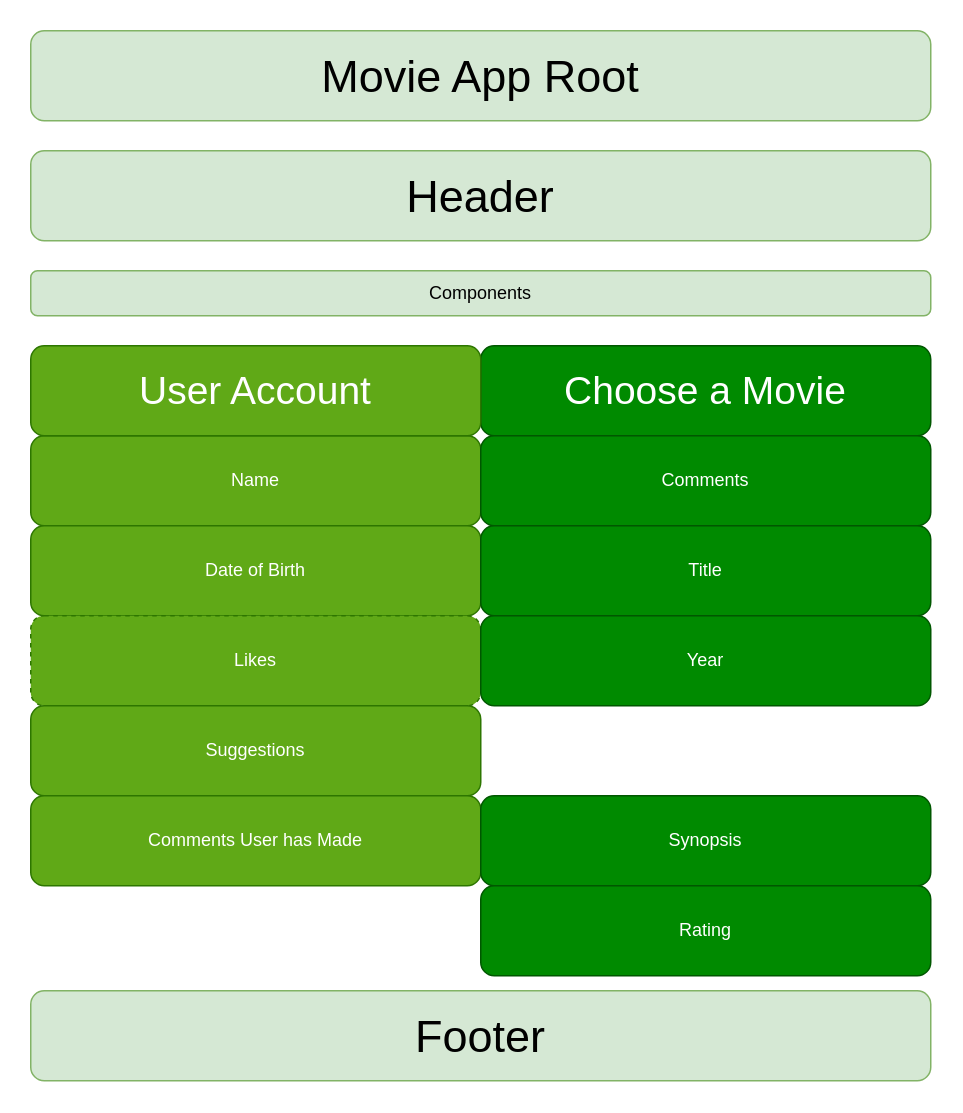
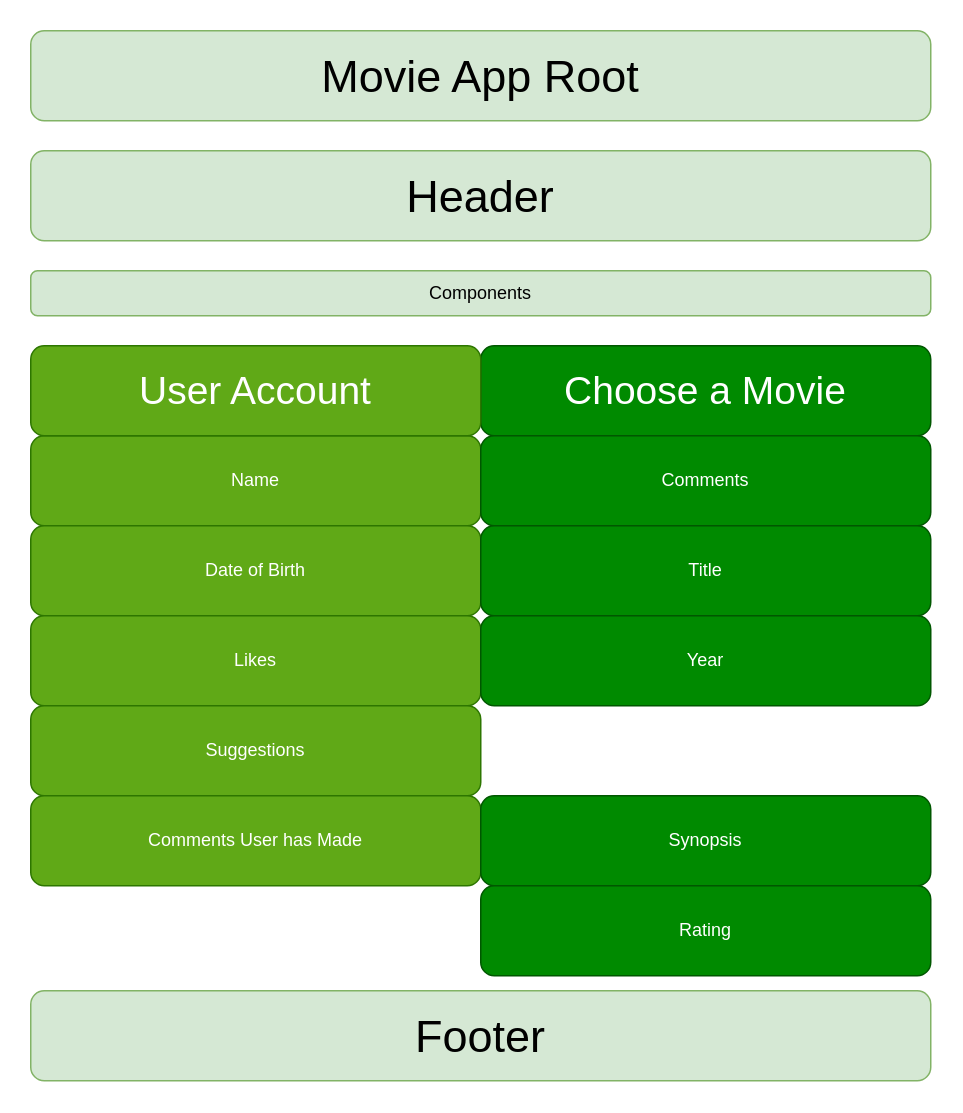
  <mxCell id="0" />
  <mxCell id="1" parent="0" />
  <mxCell id="2" value="&lt;font style=&quot;font-size: 30px&quot;&gt;Movie App Root&lt;/font&gt;" style="rounded=1;whiteSpace=wrap;html=1;fillColor=#d5e8d4;strokeColor=#82b366;" vertex="1" parent="1"><mxGeometry x="20" y="20" width="600" height="60" as="geometry" /></mxCell>
  <mxCell id="3" value="&lt;font style=&quot;font-size: 30px&quot;&gt;Header&lt;/font&gt;" style="rounded=1;whiteSpace=wrap;html=1;fillColor=#d5e8d4;strokeColor=#82b366;" vertex="1" parent="1"><mxGeometry x="20" y="100" width="600" height="60" as="geometry" /></mxCell>
  <mxCell id="4" value="Components" style="rounded=1;whiteSpace=wrap;html=1;fillColor=#d5e8d4;strokeColor=#82b366;" vertex="1" parent="1"><mxGeometry x="20" y="180" width="600" height="30" as="geometry" /></mxCell>
  <mxCell id="5" value="Name" style="rounded=1;whiteSpace=wrap;html=1;fillColor=#60a917;strokeColor=#2D7600;fontColor=#ffffff;" vertex="1" parent="1"><mxGeometry x="20" y="290" width="300" height="60" as="geometry" /></mxCell>
  <mxCell id="6" value="&lt;font style=&quot;font-size: 26px&quot;&gt;Choose a Movie&lt;/font&gt;" style="rounded=1;whiteSpace=wrap;html=1;fillColor=#008a00;strokeColor=#005700;fontColor=#ffffff;" vertex="1" parent="1"><mxGeometry x="320" y="230" width="300" height="60" as="geometry" /></mxCell>
  <mxCell id="7" value="Date of Birth" style="rounded=1;whiteSpace=wrap;html=1;fillColor=#60a917;strokeColor=#2D7600;fontColor=#ffffff;" vertex="1" parent="1"><mxGeometry x="20" y="350" width="300" height="60" as="geometry" /></mxCell>
- <mxCell id="8" value="Likes" style="rounded=1;whiteSpace=wrap;html=1;fillColor=#60a917;strokeColor=#2D7600;fontColor=#ffffff;dashed=1;" vertex="1" parent="1"><mxGeometry x="20" y="410" width="300" height="60" as="geometry" /></mxCell>
+ <mxCell id="8" value="Likes" style="rounded=1;whiteSpace=wrap;html=1;fillColor=#60a917;strokeColor=#2D7600;fontColor=#ffffff;" vertex="1" parent="1"><mxGeometry x="20" y="410" width="300" height="60" as="geometry" /></mxCell>
  <mxCell id="9" value="Suggestions" style="rounded=1;whiteSpace=wrap;html=1;fillColor=#60a917;strokeColor=#2D7600;fontColor=#ffffff;" vertex="1" parent="1"><mxGeometry x="20" y="470" width="300" height="60" as="geometry" /></mxCell>
  <mxCell id="10" value="Comments User has Made" style="rounded=1;whiteSpace=wrap;html=1;fillColor=#60a917;strokeColor=#2D7600;fontColor=#ffffff;" vertex="1" parent="1"><mxGeometry x="20" y="530" width="300" height="60" as="geometry" /></mxCell>
  <mxCell id="11" value="Comments" style="rounded=1;whiteSpace=wrap;html=1;fillColor=#008a00;strokeColor=#005700;fontColor=#ffffff;" vertex="1" parent="1"><mxGeometry x="320" y="290" width="300" height="60" as="geometry" /></mxCell>
  <mxCell id="12" value="Title" style="rounded=1;whiteSpace=wrap;html=1;fillColor=#008a00;strokeColor=#005700;fontColor=#ffffff;" vertex="1" parent="1"><mxGeometry x="320" y="350" width="300" height="60" as="geometry" /></mxCell>
  <mxCell id="13" value="Year" style="rounded=1;whiteSpace=wrap;html=1;fillColor=#008a00;strokeColor=#005700;fontColor=#ffffff;" vertex="1" parent="1"><mxGeometry x="320" y="410" width="300" height="60" as="geometry" /></mxCell>
  <mxCell id="14" value="Synopsis" style="rounded=1;whiteSpace=wrap;html=1;fillColor=#008a00;strokeColor=#005700;fontColor=#ffffff;" vertex="1" parent="1"><mxGeometry x="320" y="530" width="300" height="60" as="geometry" /></mxCell>
  <mxCell id="15" value="&lt;font style=&quot;font-size: 30px&quot;&gt;Footer&lt;/font&gt;" style="rounded=1;whiteSpace=wrap;html=1;fillColor=#d5e8d4;strokeColor=#82b366;" vertex="1" parent="1"><mxGeometry x="20" y="660" width="600" height="60" as="geometry" /></mxCell>
  <mxCell id="16" value="&lt;font style=&quot;font-size: 26px&quot;&gt;User Account&lt;/font&gt;" style="rounded=1;whiteSpace=wrap;html=1;fillColor=#60a917;strokeColor=#2D7600;fontColor=#ffffff;" vertex="1" parent="1"><mxGeometry x="20" y="230" width="300" height="60" as="geometry" /></mxCell>
  <mxCell id="17" value="Rating" style="rounded=1;whiteSpace=wrap;html=1;fillColor=#008a00;strokeColor=#005700;fontColor=#ffffff;" vertex="1" parent="1"><mxGeometry x="320" y="590" width="300" height="60" as="geometry" /></mxCell>
